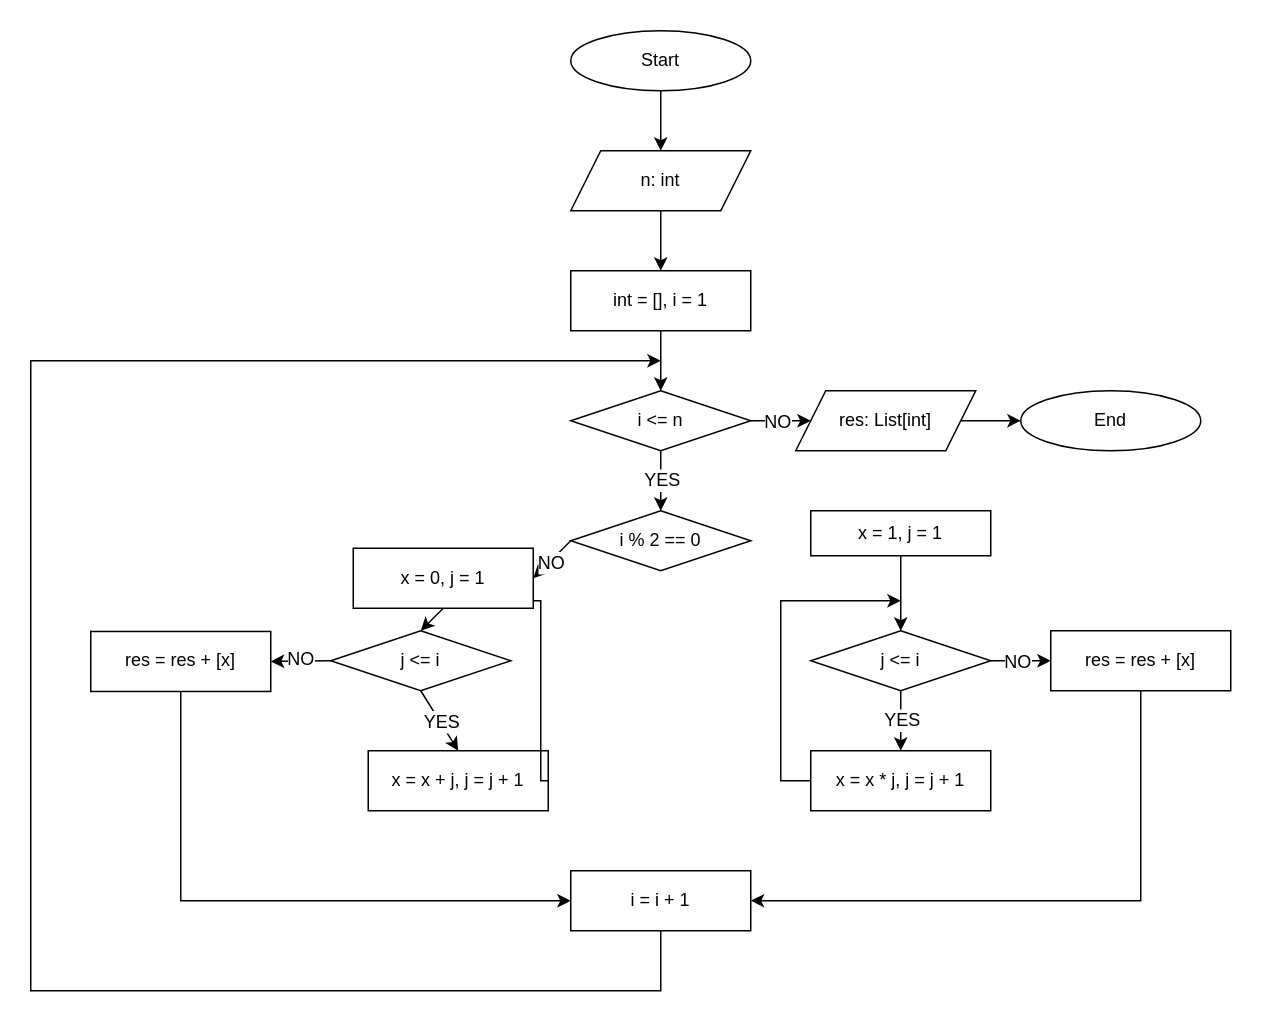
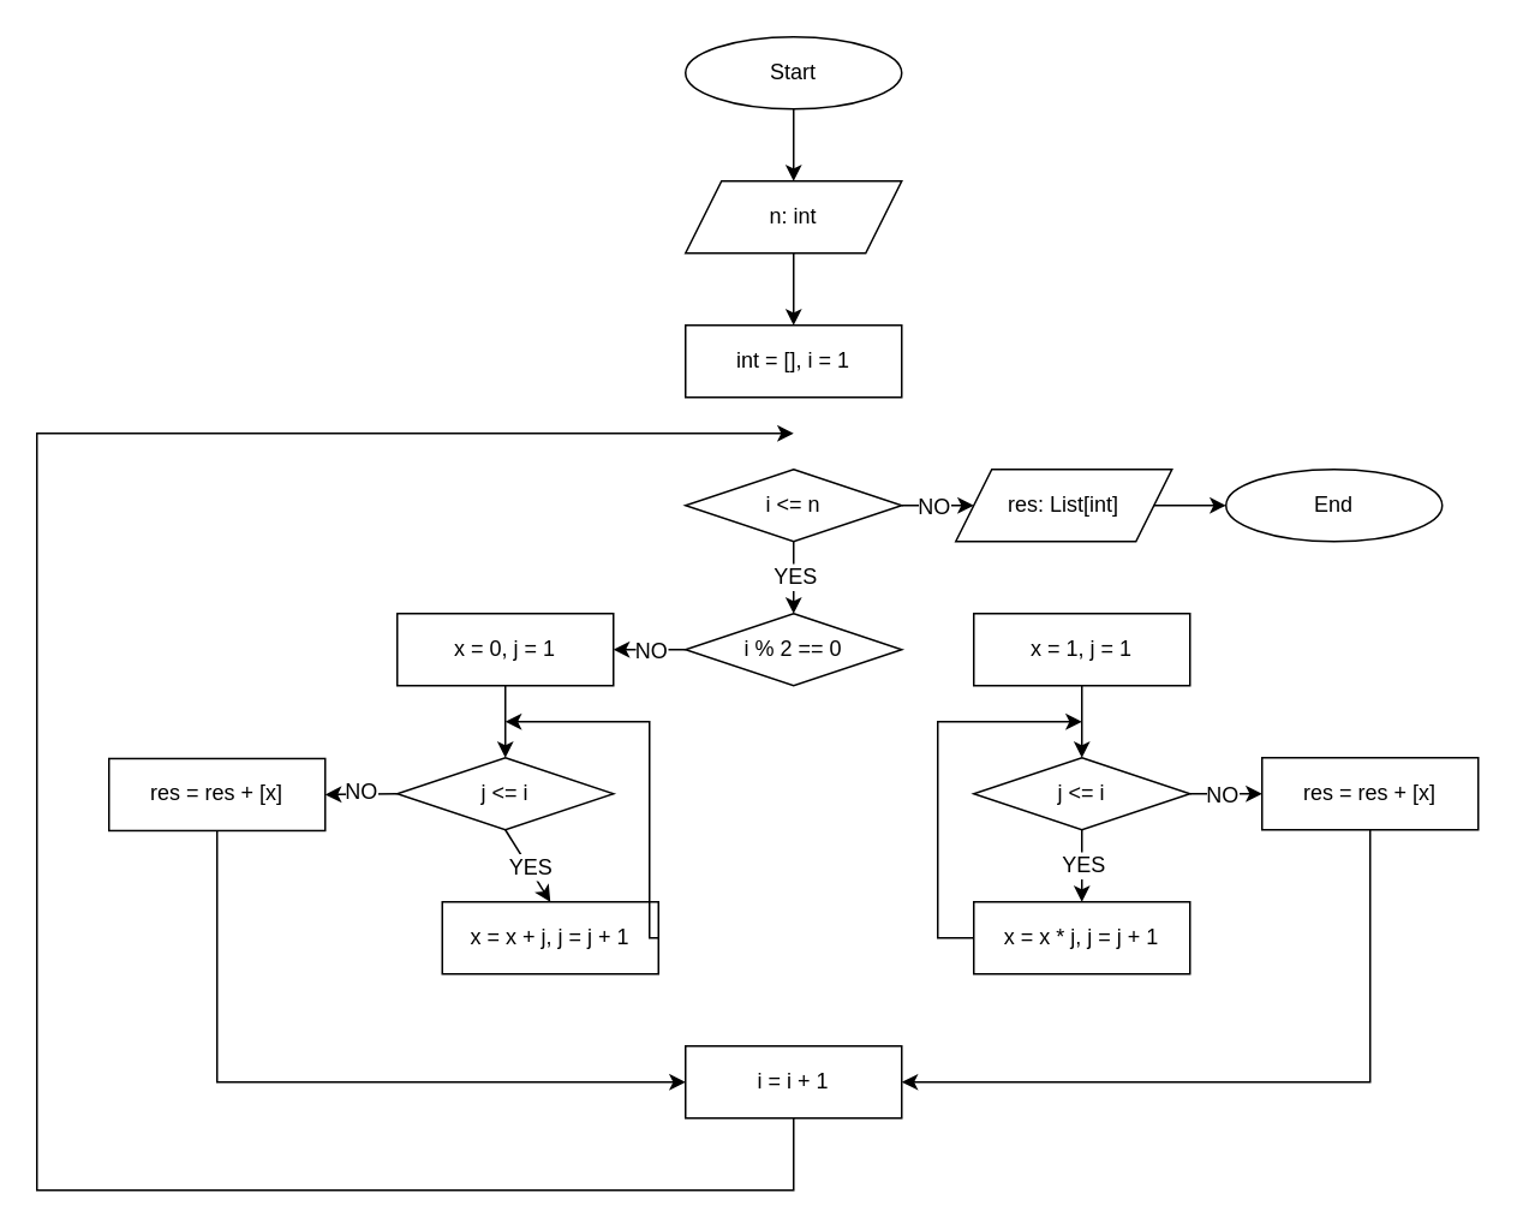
  <mxCell id="0" />
  <mxCell id="1" parent="0" />
  <mxCell id="2" value="Start" style="ellipse;whiteSpace=wrap;html=1;" vertex="1" parent="1"><mxGeometry x="380" y="20" width="120" height="40" as="geometry" /></mxCell>
  <mxCell id="3" value="n: int" style="shape=parallelogram;perimeter=parallelogramPerimeter;whiteSpace=wrap;html=1;fixedSize=1;size=20;" vertex="1" parent="1"><mxGeometry x="380" y="100" width="120" height="40" as="geometry" /></mxCell>
  <mxCell id="4" value="int = [], i = 1" style="rounded=0;whiteSpace=wrap;html=1;" vertex="1" parent="1"><mxGeometry x="380" y="180" width="120" height="40" as="geometry" /></mxCell>
  <mxCell id="5" value="" style="endArrow=classic;html=1;rounded=0;exitX=0.5;exitY=1;exitDx=0;exitDy=0;" edge="1" parent="1" source="2" target="3"><mxGeometry width="50" height="50" relative="1" as="geometry"><mxPoint x="360" y="300" as="sourcePoint" /><mxPoint x="410" y="250" as="targetPoint" /></mxGeometry></mxCell>
  <mxCell id="6" value="" style="endArrow=classic;html=1;rounded=0;exitX=0.5;exitY=1;exitDx=0;exitDy=0;entryX=0.5;entryY=0;entryDx=0;entryDy=0;" edge="1" parent="1" source="3" target="4"><mxGeometry width="50" height="50" relative="1" as="geometry"><mxPoint x="450" y="70" as="sourcePoint" /><mxPoint x="450" y="110" as="targetPoint" /></mxGeometry></mxCell>
  <mxCell id="7" value="i &amp;lt;= n" style="rhombus;whiteSpace=wrap;html=1;" vertex="1" parent="1"><mxGeometry x="380" y="260" width="120" height="40" as="geometry" /></mxCell>
- <mxCell id="8" value="" style="endArrow=classic;html=1;rounded=0;entryX=0.5;entryY=0;entryDx=0;entryDy=0;exitX=0.5;exitY=1;exitDx=0;exitDy=0;" edge="1" parent="1" source="4" target="7"><mxGeometry width="50" height="50" relative="1" as="geometry"><mxPoint x="450" y="230" as="sourcePoint" /><mxPoint x="450" y="190" as="targetPoint" /></mxGeometry></mxCell>
  <mxCell id="9" value="res: List[int]" style="shape=parallelogram;perimeter=parallelogramPerimeter;whiteSpace=wrap;html=1;fixedSize=1;size=20;" vertex="1" parent="1"><mxGeometry x="530" y="260" width="120" height="40" as="geometry" /></mxCell>
  <mxCell id="10" value="" style="endArrow=classic;html=1;rounded=0;entryX=0;entryY=0.5;entryDx=0;entryDy=0;exitX=1;exitY=0.5;exitDx=0;exitDy=0;startSize=6;strokeColor=default;" edge="1" parent="1" source="7" target="9"><mxGeometry width="50" height="50" relative="1" as="geometry"><mxPoint x="450" y="230" as="sourcePoint" /><mxPoint x="450" y="270" as="targetPoint" /></mxGeometry></mxCell>
  <mxCell id="11" value="&lt;font style=&quot;font-size: 12px;&quot;&gt;NO&lt;/font&gt;" style="edgeLabel;html=1;align=center;verticalAlign=middle;resizable=0;points=[];" vertex="1" connectable="0" parent="10"><mxGeometry x="0.047" y="-2" relative="1" as="geometry"><mxPoint x="-4" y="-2" as="offset" /></mxGeometry></mxCell>
  <mxCell id="12" value="End" style="ellipse;whiteSpace=wrap;html=1;" vertex="1" parent="1"><mxGeometry x="680" y="260" width="120" height="40" as="geometry" /></mxCell>
  <mxCell id="13" value="" style="endArrow=classic;html=1;rounded=0;entryX=0;entryY=0.5;entryDx=0;entryDy=0;exitX=1;exitY=0.5;exitDx=0;exitDy=0;" edge="1" parent="1" source="9" target="12"><mxGeometry width="50" height="50" relative="1" as="geometry"><mxPoint x="450" y="230" as="sourcePoint" /><mxPoint x="450" y="270" as="targetPoint" /></mxGeometry></mxCell>
  <mxCell id="14" value="" style="endArrow=classic;html=1;rounded=0;exitX=0.5;exitY=1;exitDx=0;exitDy=0;startSize=6;strokeColor=default;entryX=0.5;entryY=0;entryDx=0;entryDy=0;" edge="1" parent="1" source="7" target="16"><mxGeometry width="50" height="50" relative="1" as="geometry"><mxPoint x="510" y="290" as="sourcePoint" /><mxPoint x="470" y="330" as="targetPoint" /></mxGeometry></mxCell>
  <mxCell id="15" value="&lt;font style=&quot;font-size: 12px;&quot;&gt;YES&lt;/font&gt;" style="edgeLabel;html=1;align=center;verticalAlign=middle;resizable=0;points=[];" vertex="1" connectable="0" parent="14"><mxGeometry x="0.047" y="-2" relative="1" as="geometry"><mxPoint x="2" y="-2" as="offset" /></mxGeometry></mxCell>
  <mxCell id="16" value="i % 2 == 0" style="rhombus;whiteSpace=wrap;html=1;" vertex="1" parent="1"><mxGeometry x="380" y="340" width="120" height="40" as="geometry" /></mxCell>
- <mxCell id="17" value="x = 1, j = 1" style="rounded=0;whiteSpace=wrap;html=1;" vertex="1" parent="1"><mxGeometry x="540" y="340" width="120" height="30" as="geometry" /></mxCell>
+ <mxCell id="17" value="x = 1, j = 1" style="rounded=0;whiteSpace=wrap;html=1;" vertex="1" parent="1"><mxGeometry x="540" y="340" width="120" height="40" as="geometry" /></mxCell>
  <mxCell id="18" value="j &amp;lt;= i" style="rhombus;whiteSpace=wrap;html=1;" vertex="1" parent="1"><mxGeometry x="540" y="420" width="120" height="40" as="geometry" /></mxCell>
  <mxCell id="19" value="" style="endArrow=classic;html=1;rounded=0;entryX=0;entryY=0.5;entryDx=0;entryDy=0;exitX=1;exitY=0.5;exitDx=0;exitDy=0;startSize=6;strokeColor=default;" edge="1" parent="1" source="18" target="21"><mxGeometry width="50" height="50" relative="1" as="geometry"><mxPoint x="510" y="290" as="sourcePoint" /><mxPoint x="550" y="290" as="targetPoint" /></mxGeometry></mxCell>
  <mxCell id="20" value="&lt;font style=&quot;font-size: 12px;&quot;&gt;NO&lt;/font&gt;" style="edgeLabel;html=1;align=center;verticalAlign=middle;resizable=0;points=[];" vertex="1" connectable="0" parent="19"><mxGeometry x="0.047" y="-2" relative="1" as="geometry"><mxPoint x="-4" y="-2" as="offset" /></mxGeometry></mxCell>
  <mxCell id="21" value="res = res + [x]" style="rounded=0;whiteSpace=wrap;html=1;" vertex="1" parent="1"><mxGeometry x="700" y="420" width="120" height="40" as="geometry" /></mxCell>
  <mxCell id="22" value="x = x * j, j = j + 1" style="rounded=0;whiteSpace=wrap;html=1;" vertex="1" parent="1"><mxGeometry x="540" y="500" width="120" height="40" as="geometry" /></mxCell>
  <mxCell id="23" value="" style="endArrow=classic;html=1;rounded=0;startSize=6;strokeColor=default;entryX=0.5;entryY=0;entryDx=0;entryDy=0;exitX=0.5;exitY=1;exitDx=0;exitDy=0;" edge="1" parent="1" source="18" target="22"><mxGeometry width="50" height="50" relative="1" as="geometry"><mxPoint x="580" y="470" as="sourcePoint" /><mxPoint x="450" y="350" as="targetPoint" /></mxGeometry></mxCell>
  <mxCell id="24" value="&lt;font style=&quot;font-size: 12px;&quot;&gt;YES&lt;/font&gt;" style="edgeLabel;html=1;align=center;verticalAlign=middle;resizable=0;points=[];" vertex="1" connectable="0" parent="23"><mxGeometry x="0.047" y="-2" relative="1" as="geometry"><mxPoint x="2" y="-2" as="offset" /></mxGeometry></mxCell>
  <mxCell id="25" value="" style="endArrow=classic;html=1;rounded=0;entryX=0.5;entryY=0;entryDx=0;entryDy=0;exitX=0.5;exitY=1;exitDx=0;exitDy=0;" edge="1" parent="1" source="17" target="18"><mxGeometry width="50" height="50" relative="1" as="geometry"><mxPoint x="650" y="290" as="sourcePoint" /><mxPoint x="690" y="290" as="targetPoint" /></mxGeometry></mxCell>
  <mxCell id="26" value="" style="endArrow=classic;html=1;rounded=0;exitX=0;exitY=0.5;exitDx=0;exitDy=0;" edge="1" parent="1" source="22"><mxGeometry width="50" height="50" relative="1" as="geometry"><mxPoint x="610" y="390" as="sourcePoint" /><mxPoint x="600" y="400" as="targetPoint" /><Array as="points"><mxPoint x="520" y="520" /><mxPoint x="520" y="400" /></Array></mxGeometry></mxCell>
  <mxCell id="27" value="j &amp;lt;= i" style="rhombus;whiteSpace=wrap;html=1;" vertex="1" parent="1"><mxGeometry x="220" y="420" width="120" height="40" as="geometry" /></mxCell>
  <mxCell id="28" value="" style="endArrow=classic;html=1;rounded=0;entryX=1;entryY=0.5;entryDx=0;entryDy=0;exitX=0;exitY=0.5;exitDx=0;exitDy=0;startSize=6;strokeColor=default;" edge="1" parent="1" source="27" target="30"><mxGeometry width="50" height="50" relative="1" as="geometry"><mxPoint x="40" y="300" as="sourcePoint" /><mxPoint x="80" y="300" as="targetPoint" /></mxGeometry></mxCell>
  <mxCell id="29" value="&lt;font style=&quot;font-size: 12px;&quot;&gt;NO&lt;/font&gt;" style="edgeLabel;html=1;align=center;verticalAlign=middle;resizable=0;points=[];" vertex="1" connectable="0" parent="28"><mxGeometry x="0.047" y="-2" relative="1" as="geometry"><mxPoint x="1" as="offset" /></mxGeometry></mxCell>
  <mxCell id="30" value="res = res + [x]" style="rounded=0;whiteSpace=wrap;html=1;" vertex="1" parent="1"><mxGeometry x="60" y="420.48" width="120" height="40" as="geometry" /></mxCell>
  <mxCell id="31" value="x = x + j, j = j + 1" style="rounded=0;whiteSpace=wrap;html=1;" vertex="1" parent="1"><mxGeometry x="245" y="500" width="120" height="40" as="geometry" /></mxCell>
  <mxCell id="32" value="" style="endArrow=classic;html=1;rounded=0;startSize=6;strokeColor=default;entryX=0.5;entryY=0;entryDx=0;entryDy=0;exitX=0.5;exitY=1;exitDx=0;exitDy=0;" edge="1" parent="1" source="27" target="31"><mxGeometry width="50" height="50" relative="1" as="geometry"><mxPoint x="260" y="470" as="sourcePoint" /><mxPoint x="130" y="350" as="targetPoint" /></mxGeometry></mxCell>
  <mxCell id="33" value="&lt;font style=&quot;font-size: 12px;&quot;&gt;YES&lt;/font&gt;" style="edgeLabel;html=1;align=center;verticalAlign=middle;resizable=0;points=[];" vertex="1" connectable="0" parent="32"><mxGeometry x="0.047" y="-2" relative="1" as="geometry"><mxPoint x="2" y="-2" as="offset" /></mxGeometry></mxCell>
  <mxCell id="34" value="" style="endArrow=classic;html=1;rounded=0;entryX=0.5;entryY=0;entryDx=0;entryDy=0;exitX=0.5;exitY=1;exitDx=0;exitDy=0;" edge="1" parent="1" source="38" target="27"><mxGeometry width="50" height="50" relative="1" as="geometry"><mxPoint x="130" y="390" as="sourcePoint" /><mxPoint x="220" y="300" as="targetPoint" /></mxGeometry></mxCell>
  <mxCell id="35" value="" style="endArrow=classic;html=1;rounded=0;exitX=1;exitY=0.5;exitDx=0;exitDy=0;" edge="1" parent="1" source="31"><mxGeometry width="50" height="50" relative="1" as="geometry"><mxPoint x="290" y="390" as="sourcePoint" /><mxPoint x="280" y="400" as="targetPoint" /><Array as="points"><mxPoint x="360" y="520" /><mxPoint x="360" y="400" /></Array></mxGeometry></mxCell>
  <mxCell id="36" value="" style="endArrow=classic;html=1;rounded=0;exitX=0;exitY=0.5;exitDx=0;exitDy=0;startSize=6;strokeColor=default;entryX=1;entryY=0.5;entryDx=0;entryDy=0;" edge="1" parent="1" source="16" target="38"><mxGeometry width="50" height="50" relative="1" as="geometry"><mxPoint x="510" y="370" as="sourcePoint" /><mxPoint x="360" y="380" as="targetPoint" /></mxGeometry></mxCell>
  <mxCell id="37" value="&lt;font style=&quot;font-size: 12px;&quot;&gt;NO&lt;/font&gt;" style="edgeLabel;html=1;align=center;verticalAlign=middle;resizable=0;points=[];" vertex="1" connectable="0" parent="36"><mxGeometry x="0.047" y="-2" relative="1" as="geometry"><mxPoint x="1" y="2" as="offset" /></mxGeometry></mxCell>
- <mxCell id="38" value="x = 0, j = 1" style="rounded=0;whiteSpace=wrap;html=1;" vertex="1" parent="1"><mxGeometry x="235" y="365" width="120" height="40" as="geometry" /></mxCell>
+ <mxCell id="38" value="x = 0, j = 1" style="rounded=0;whiteSpace=wrap;html=1;" vertex="1" parent="1"><mxGeometry x="220" y="340" width="120" height="40" as="geometry" /></mxCell>
  <mxCell id="39" value="i = i + 1" style="rounded=0;whiteSpace=wrap;html=1;" vertex="1" parent="1"><mxGeometry x="380" y="580" width="120" height="40" as="geometry" /></mxCell>
  <mxCell id="40" value="" style="endArrow=classic;html=1;rounded=0;exitX=0.5;exitY=1;exitDx=0;exitDy=0;entryX=0;entryY=0.5;entryDx=0;entryDy=0;" edge="1" parent="1" source="30" target="39"><mxGeometry width="50" height="50" relative="1" as="geometry"><mxPoint x="350" y="530" as="sourcePoint" /><mxPoint x="290" y="410" as="targetPoint" /><Array as="points"><mxPoint x="120" y="600" /></Array></mxGeometry></mxCell>
  <mxCell id="41" value="" style="endArrow=classic;html=1;rounded=0;exitX=0.5;exitY=1;exitDx=0;exitDy=0;entryX=1;entryY=0.5;entryDx=0;entryDy=0;" edge="1" parent="1" source="21" target="39"><mxGeometry width="50" height="50" relative="1" as="geometry"><mxPoint x="130" y="470" as="sourcePoint" /><mxPoint x="390" y="610" as="targetPoint" /><Array as="points"><mxPoint x="760" y="600" /></Array></mxGeometry></mxCell>
  <mxCell id="42" value="" style="endArrow=classic;html=1;rounded=0;" edge="1" parent="1"><mxGeometry width="50" height="50" relative="1" as="geometry"><mxPoint x="440" y="620" as="sourcePoint" /><mxPoint x="440" y="240" as="targetPoint" /><Array as="points"><mxPoint x="440" y="660" /><mxPoint y="660" x="20" /><mxPoint y="240" x="20" /></Array></mxGeometry></mxCell>
